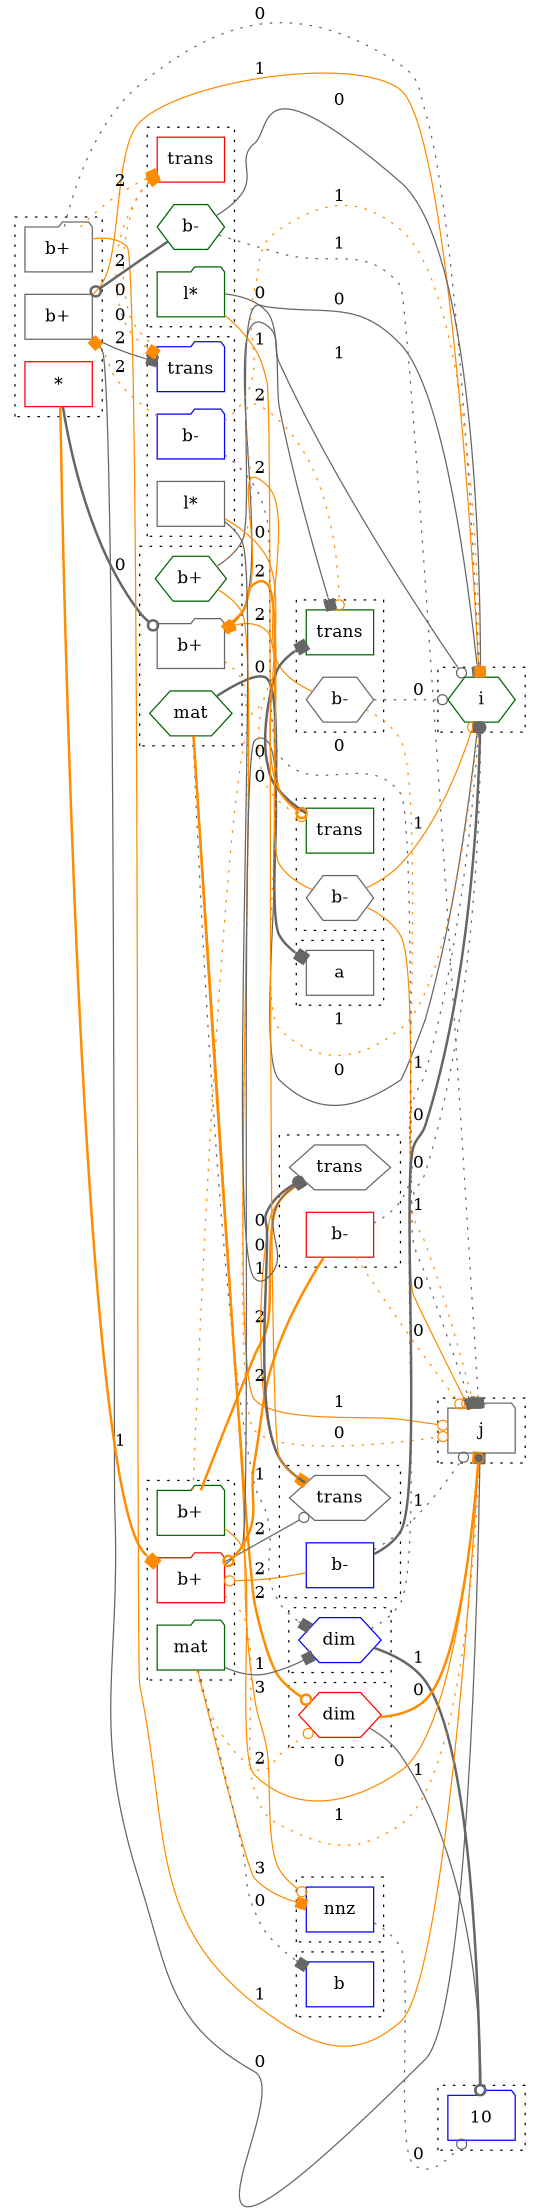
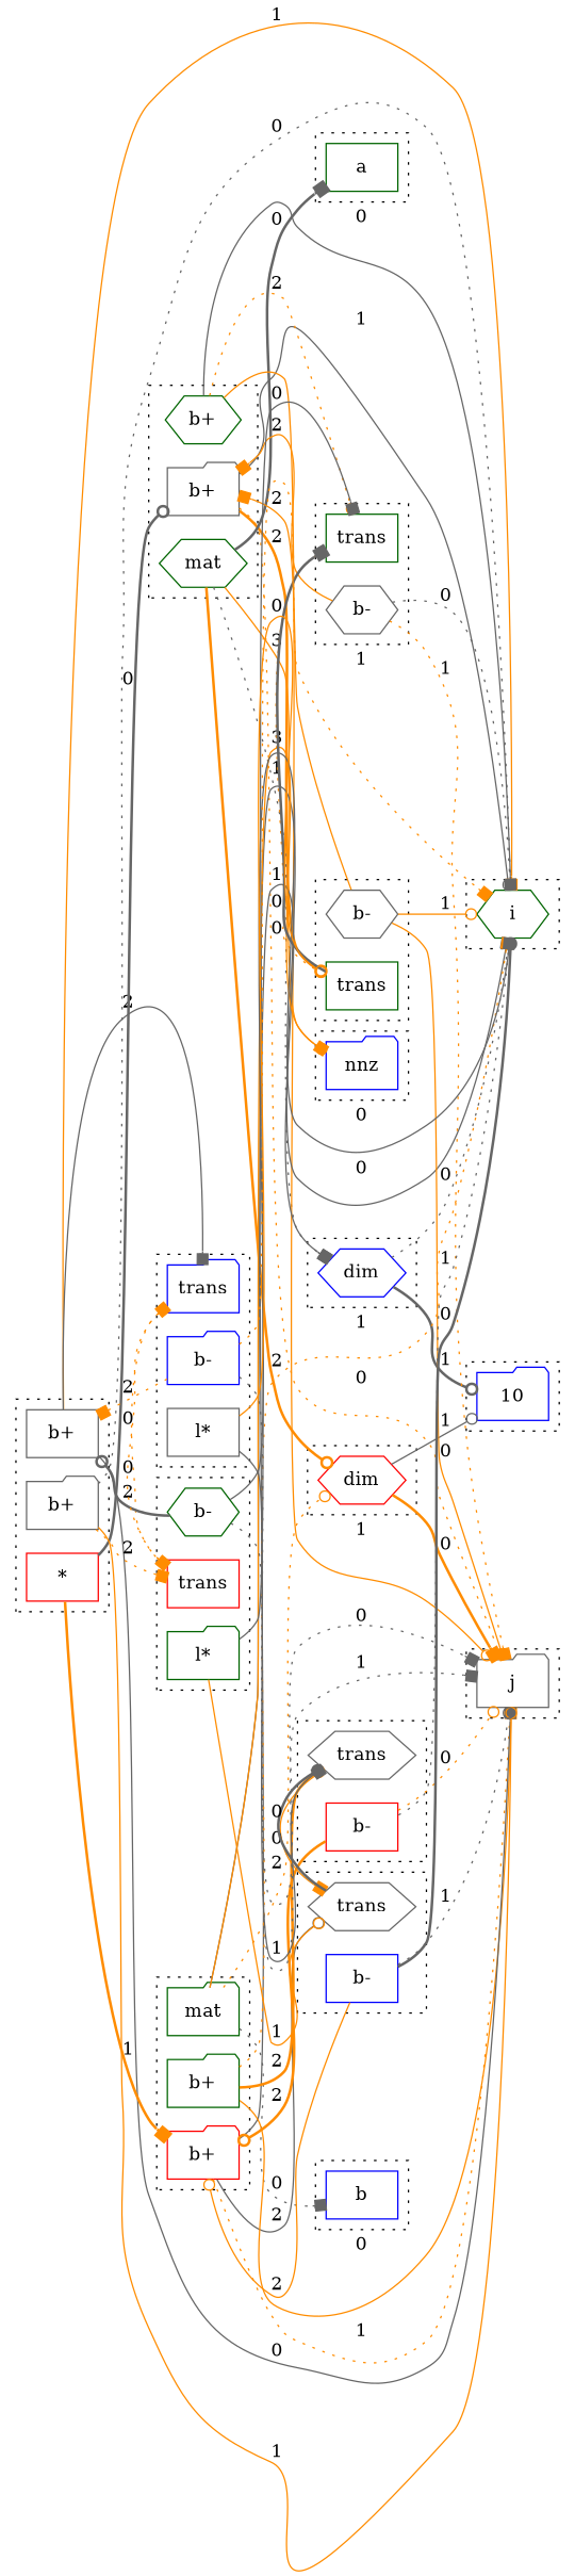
  digraph {
    compound=true
    rankdir=LR
    node [color=gray40 shape=box]
    edge [arrowhead=odot color=darkorange style=solid]
    n1 [color=darkgreen label=i shape=hexagon]
-   n2 [label=a]
+   n2 [color=darkgreen label=a]
    n3 [color=blue label=10 shape=folder]
    n4 [color=blue label=dim shape=hexagon]
    n5 [label=j shape=folder]
    n6 [color=red label=dim shape=hexagon]
-   n7 [color=blue label=nnz]
+   n7 [color=blue label=nnz shape=folder]
    n8 [label="b+" shape=folder]
    n9 [color=darkgreen label=mat shape=hexagon]
    n10 [color=darkgreen label="b+" shape=hexagon]
    n11 [color=blue label=b]
    n12 [color=red label="b+" shape=folder]
    n13 [color=darkgreen label=mat shape=folder]
    n14 [color=darkgreen label="b+" shape=folder]
    n15 [label="b+"]
    n16 [color=red label="*"]
    n17 [label="b+" shape=folder]
    n18 [color=darkgreen label=trans]
    n19 [label="b-" shape=hexagon]
    n20 [color=darkgreen label=trans]
    n21 [label="b-" shape=hexagon]
    n22 [label=trans shape=hexagon]
    n23 [color=red label="b-"]
    n24 [label=trans shape=hexagon]
    n25 [color=blue label="b-"]
    n26 [color=red label=trans]
    n27 [color=darkgreen label="b-" shape=hexagon]
    n28 [color=darkgreen label="l*" shape=folder]
    n29 [color=blue label=trans shape=folder]
    n30 [color=blue label="b-" shape=folder]
    n31 [label="l*"]
    subgraph cluster_1 {
      style=dotted
      n1
    }
    subgraph cluster_2 {
      style=dotted
      n2
    }
    subgraph cluster_3 {
      style=dotted
      n3
    }
    subgraph cluster_4 {
      style=dotted
      n4
    }
    subgraph cluster_5 {
      style=dotted
      n5
    }
    subgraph cluster_6 {
      style=dotted
      n6
    }
    subgraph cluster_7 {
      style=dotted
      n7
    }
    subgraph cluster_8 {
      style=dotted
      n8
      n9
      n10
    }
    subgraph cluster_9 {
      style=dotted
      n11
    }
    subgraph cluster_10 {
      style=dotted
      n12
      n13
      n14
    }
    subgraph cluster_11 {
      style=dotted
      n15
      n16
      n17
    }
    subgraph cluster_12 {
      style=dotted
      n18
      n19
    }
    subgraph cluster_13 {
      style=dotted
      n20
      n21
    }
    subgraph cluster_14 {
      style=dotted
      n22
      n23
    }
    subgraph cluster_15 {
      style=dotted
      n24
      n25
    }
    subgraph cluster_16 {
      style=dotted
      n26
      n27
      n28
    }
    subgraph cluster_17 {
      style=dotted
      n29
      n30
      n31
    }
    n4 -> n1 [color=gray40 label=0 style=dotted]
    n4 -> n3 [color=gray40 label=1 style=bold]
    n6 -> n3 [color=gray40 label=1]
    n6 -> n5 [arrowhead=box label=0 style=bold]
-   n7 -> n3 [color=gray40 label=0 style=dotted]
    n8 -> n1 [color=gray40 label=1]
    n8 -> n5 [label=0 style=dotted]
    n8 -> n20 [label=2 style=bold]
    n9 -> n2 [arrowhead=box color=gray40 label=0 style=bold]
    n9 -> n4 [arrowhead=box color=gray40 label=1 style=dotted]
    n9 -> n6 [label=2 style=bold]
    n9 -> n7 [label=3]
    n10 -> n1 [arrowhead=box color=gray40 label=0]
    n10 -> n5 [label=1]
    n10 -> n18 [label=2 style=dotted]
    n12 -> n1 [arrowhead=box color=gray40 label=0]
    n12 -> n5 [label=1 style=dotted]
    n12 -> n24 [color=gray40 label=2]
    n13 -> n4 [arrowhead=box color=gray40 label=1]
    n13 -> n6 [label=2 style=dotted]
    n13 -> n7 [arrowhead=box label=3]
    n13 -> n11 [arrowhead=box color=gray40 label=0 style=dotted]
    n14 -> n1 [arrowhead=box label=1 style=dotted]
    n14 -> n5 [arrowhead=box label=0]
    n14 -> n22 [label=2 style=bold]
    n15 -> n1 [arrowhead=box label=1]
    n15 -> n5 [arrowhead=box color=gray40 label=0]
    n15 -> n29 [arrowhead=box color=gray40 label=2]
    n16 -> n8 [color=gray40 label=0 style=bold]
    n16 -> n12 [arrowhead=box label=1 style=bold]
    n17 -> n1 [arrowhead=box color=gray40 label=0 style=dotted]
    n17 -> n5 [label=1]
    n17 -> n26 [arrowhead=box label=2 style=dotted]
    n18 -> n20 [label=0 style=dotted]
    n19 -> n1 [color=gray40 label=0 style=dotted]
    n19 -> n5 [arrowhead=box label=1 style=dotted]
    n19 -> n8 [arrowhead=box label=2]
    n20 -> n18 [arrowhead=box color=gray40 label=0 style=bold]
    n21 -> n1 [label=1]
    n21 -> n5 [label=0]
    n21 -> n8 [arrowhead=box label=2]
    n22 -> n24 [arrowhead=box label=0]
    n23 -> n1 [arrowhead=box color=gray40 label=1 style=dotted]
    n23 -> n5 [label=0 style=dotted]
    n23 -> n12 [label=2 style=bold]
    n24 -> n22 [color=gray40 label=0 style=bold]
    n25 -> n1 [color=gray40 label=0 style=bold]
    n25 -> n5 [color=gray40 label=1 style=dotted]
    n25 -> n12 [label=2]
    n26 -> n29 [arrowhead=box label=0 style=dotted]
    n27 -> n1 [color=gray40 label=0]
    n27 -> n5 [arrowhead=box color=gray40 label=1 style=dotted]
    n27 -> n15 [color=gray40 label=2 style=bold]
    n28 -> n18 [arrowhead=box color=gray40 label=0]
    n28 -> n24 [label=1]
    n29 -> n26 [arrowhead=box label=0 style=dotted]
    n30 -> n1 [arrowhead=box label=1 style=dotted]
    n30 -> n5 [arrowhead=box color=gray40 label=0 style=dotted]
    n30 -> n15 [arrowhead=box label=2 style=dotted]
    n31 -> n20 [label=0]
    n31 -> n22 [arrowhead=box color=gray40 label=1]
  }
